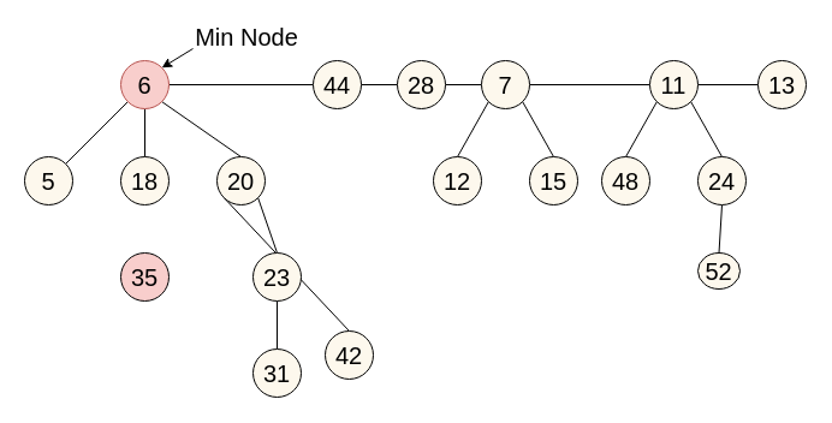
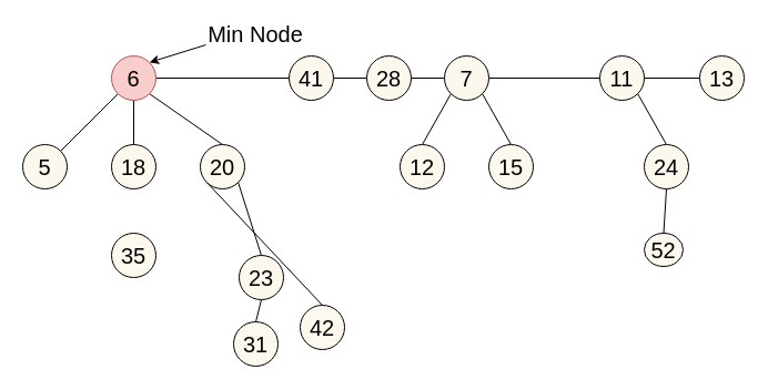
  <mxCell id="0" />
  <mxCell id="1" parent="0" />
  <mxCell id="2" style="rounded=0;orthogonalLoop=1;jettySize=auto;html=1;exitX=0;exitY=1;exitDx=0;exitDy=0;entryX=1;entryY=0;entryDx=0;entryDy=0;fontSize=20;strokeColor=#000000;endArrow=none;endFill=0;" edge="1" parent="1" source="6" target="9"><mxGeometry relative="1" as="geometry" /></mxCell>
  <mxCell id="3" style="edgeStyle=none;rounded=0;orthogonalLoop=1;jettySize=auto;html=1;exitX=0.5;exitY=1;exitDx=0;exitDy=0;entryX=0.5;entryY=0;entryDx=0;entryDy=0;endArrow=none;endFill=0;strokeColor=#000000;fontSize=20;" edge="1" parent="1" source="6" target="10"><mxGeometry relative="1" as="geometry" /></mxCell>
  <mxCell id="4" style="edgeStyle=none;rounded=0;orthogonalLoop=1;jettySize=auto;html=1;exitX=1;exitY=1;exitDx=0;exitDy=0;entryX=0.5;entryY=0;entryDx=0;entryDy=0;endArrow=none;endFill=0;strokeColor=#000000;fontSize=20;" edge="1" parent="1" source="6" target="13"><mxGeometry relative="1" as="geometry" /></mxCell>
  <mxCell id="5" style="edgeStyle=none;rounded=0;orthogonalLoop=1;jettySize=auto;html=1;exitX=1;exitY=0.5;exitDx=0;exitDy=0;entryX=0;entryY=0.5;entryDx=0;entryDy=0;endArrow=none;endFill=0;strokeColor=#000000;fontSize=20;" edge="1" parent="1" source="6" target="8"><mxGeometry relative="1" as="geometry" /></mxCell>
  <mxCell id="6" value="&lt;font style=&quot;font-size: 20px&quot;&gt;6&lt;br&gt;&lt;/font&gt;" style="ellipse;whiteSpace=wrap;html=1;aspect=fixed;fillColor=#f8cecc;strokeColor=#b85450;" vertex="1" parent="1"><mxGeometry x="100" y="50" width="40" height="40" as="geometry" /></mxCell>
  <mxCell id="7" style="edgeStyle=none;rounded=0;orthogonalLoop=1;jettySize=auto;html=1;exitX=1;exitY=0.5;exitDx=0;exitDy=0;entryX=0;entryY=0.5;entryDx=0;entryDy=0;endArrow=none;endFill=0;strokeColor=#000000;fontSize=20;" edge="1" parent="1" source="8" target="20"><mxGeometry relative="1" as="geometry" /></mxCell>
- <mxCell id="8" value="&lt;font style=&quot;font-size: 20px&quot;&gt;44&lt;/font&gt;" style="ellipse;whiteSpace=wrap;html=1;aspect=fixed;fillColor=#FDF8ED;" vertex="1" parent="1"><mxGeometry x="260" y="50" width="40" height="40" as="geometry" /></mxCell>
+ <mxCell id="8" value="&lt;font style=&quot;font-size: 20px&quot;&gt;41&lt;/font&gt;" style="ellipse;whiteSpace=wrap;html=1;aspect=fixed;fillColor=#FDF8ED;" vertex="1" parent="1"><mxGeometry x="260" y="50" width="40" height="40" as="geometry" /></mxCell>
  <mxCell id="9" value="&lt;font style=&quot;font-size: 20px&quot;&gt;5&lt;br&gt;&lt;/font&gt;" style="ellipse;whiteSpace=wrap;html=1;aspect=fixed;fillColor=#FDF8ED;" vertex="1" parent="1"><mxGeometry y="130" width="40" height="40" as="geometry" x="20" /></mxCell>
  <mxCell id="10" value="&lt;font style=&quot;font-size: 20px&quot;&gt;18&lt;br&gt;&lt;/font&gt;" style="ellipse;whiteSpace=wrap;html=1;aspect=fixed;fillColor=#FDF8ED;" vertex="1" parent="1"><mxGeometry x="100" y="130" width="40" height="40" as="geometry" /></mxCell>
  <mxCell id="11" style="edgeStyle=none;rounded=0;orthogonalLoop=1;jettySize=auto;html=1;exitX=0;exitY=1;exitDx=0;exitDy=0;entryX=0.5;entryY=0;entryDx=0;entryDy=0;endArrow=none;endFill=0;strokeColor=#000000;fontSize=20;" edge="1" parent="1" source="13" target="15"><mxGeometry relative="1" as="geometry" /></mxCell>
  <mxCell id="12" style="edgeStyle=none;rounded=0;orthogonalLoop=1;jettySize=auto;html=1;exitX=1;exitY=1;exitDx=0;exitDy=0;entryX=0.5;entryY=0;entryDx=0;entryDy=0;endArrow=none;endFill=0;strokeColor=#000000;fontSize=20;" edge="1" parent="1" source="13" target="17"><mxGeometry relative="1" as="geometry" /></mxCell>
  <mxCell id="13" value="&lt;font style=&quot;font-size: 20px&quot;&gt;20&lt;br&gt;&lt;/font&gt;" style="ellipse;whiteSpace=wrap;html=1;aspect=fixed;fillColor=#FDF8ED;" vertex="1" parent="1"><mxGeometry x="180" y="130" width="40" height="40" as="geometry" /></mxCell>
- <mxCell id="14" value="&lt;font style=&quot;font-size: 20px&quot;&gt;35&lt;br&gt;&lt;/font&gt;" style="ellipse;whiteSpace=wrap;html=1;aspect=fixed;fillColor=#f8cecc;" vertex="1" parent="1"><mxGeometry x="100" y="210" width="40" height="40" as="geometry" /></mxCell>
+ <mxCell id="14" value="&lt;font style=&quot;font-size: 20px&quot;&gt;35&lt;br&gt;&lt;/font&gt;" style="ellipse;whiteSpace=wrap;html=1;aspect=fixed;fillColor=#FDF8ED;" vertex="1" parent="1"><mxGeometry x="100" y="210" width="40" height="40" as="geometry" /></mxCell>
  <mxCell id="15" value="&lt;font style=&quot;font-size: 20px&quot;&gt;42&lt;br&gt;&lt;/font&gt;" style="ellipse;whiteSpace=wrap;html=1;aspect=fixed;fillColor=#FDF8ED;" vertex="1" parent="1"><mxGeometry x="270" y="275" width="40" height="40" as="geometry" /></mxCell>
  <mxCell id="16" style="edgeStyle=none;rounded=0;orthogonalLoop=1;jettySize=auto;html=1;exitX=0.5;exitY=1;exitDx=0;exitDy=0;entryX=0.5;entryY=0;entryDx=0;entryDy=0;endArrow=none;endFill=0;strokeColor=#000000;fontSize=20;" edge="1" parent="1" source="17" target="18"><mxGeometry relative="1" as="geometry" /></mxCell>
- <mxCell id="17" value="&lt;font style=&quot;font-size: 20px&quot;&gt;23&lt;br&gt;&lt;/font&gt;" style="ellipse;whiteSpace=wrap;html=1;aspect=fixed;fillColor=#FDF8ED;" vertex="1" parent="1"><mxGeometry x="210" y="210" width="40" height="40" as="geometry" /></mxCell>
+ <mxCell id="17" value="&lt;font style=&quot;font-size: 20px&quot;&gt;23&lt;br&gt;&lt;/font&gt;" style="ellipse;whiteSpace=wrap;html=1;aspect=fixed;fillColor=#FDF8ED;" vertex="1" parent="1"><mxGeometry x="215" y="230" width="40" height="40" as="geometry" /></mxCell>
  <mxCell id="18" value="&lt;font style=&quot;font-size: 20px&quot;&gt;31&lt;br&gt;&lt;/font&gt;" style="ellipse;whiteSpace=wrap;html=1;aspect=fixed;fillColor=#FDF8ED;" vertex="1" parent="1"><mxGeometry x="210" y="290" width="40" height="40" as="geometry" /></mxCell>
  <mxCell id="19" style="edgeStyle=none;rounded=0;orthogonalLoop=1;jettySize=auto;html=1;exitX=1;exitY=0.5;exitDx=0;exitDy=0;entryX=0;entryY=0.5;entryDx=0;entryDy=0;endArrow=none;endFill=0;strokeColor=#000000;fontSize=20;" edge="1" parent="1" source="20" target="24"><mxGeometry relative="1" as="geometry" /></mxCell>
  <mxCell id="20" value="&lt;font style=&quot;font-size: 20px&quot;&gt;28&lt;br&gt;&lt;/font&gt;" style="ellipse;whiteSpace=wrap;html=1;aspect=fixed;fillColor=#FDF8ED;" vertex="1" parent="1"><mxGeometry x="330" y="50" width="40" height="40" as="geometry" /></mxCell>
  <mxCell id="21" style="edgeStyle=none;rounded=0;orthogonalLoop=1;jettySize=auto;html=1;exitX=1;exitY=0.5;exitDx=0;exitDy=0;entryX=0;entryY=0.5;entryDx=0;entryDy=0;endArrow=none;endFill=0;strokeColor=#000000;fontSize=20;" edge="1" parent="1" source="24" target="30"><mxGeometry relative="1" as="geometry" /></mxCell>
  <mxCell id="22" style="edgeStyle=none;rounded=0;orthogonalLoop=1;jettySize=auto;html=1;exitX=0;exitY=1;exitDx=0;exitDy=0;entryX=0.5;entryY=0;entryDx=0;entryDy=0;endArrow=none;endFill=0;strokeColor=#000000;fontSize=20;" edge="1" parent="1" source="24" target="25"><mxGeometry relative="1" as="geometry" /></mxCell>
  <mxCell id="23" style="edgeStyle=none;rounded=0;orthogonalLoop=1;jettySize=auto;html=1;exitX=1;exitY=1;exitDx=0;exitDy=0;entryX=0.5;entryY=0;entryDx=0;entryDy=0;endArrow=none;endFill=0;strokeColor=#000000;fontSize=20;" edge="1" parent="1" source="24" target="26"><mxGeometry relative="1" as="geometry" /></mxCell>
  <mxCell id="24" value="&lt;font style=&quot;font-size: 20px&quot;&gt;7&lt;br&gt;&lt;/font&gt;" style="ellipse;whiteSpace=wrap;html=1;aspect=fixed;fillColor=#FDF8ED;" vertex="1" parent="1"><mxGeometry x="400" y="50" width="40" height="40" as="geometry" /></mxCell>
  <mxCell id="25" value="&lt;font style=&quot;font-size: 20px&quot;&gt;12&lt;br&gt;&lt;/font&gt;" style="ellipse;whiteSpace=wrap;html=1;aspect=fixed;fillColor=#FDF8ED;" vertex="1" parent="1"><mxGeometry x="360" y="130" width="40" height="40" as="geometry" /></mxCell>
  <mxCell id="26" value="&lt;font style=&quot;font-size: 20px&quot;&gt;15&lt;br&gt;&lt;/font&gt;" style="ellipse;whiteSpace=wrap;html=1;aspect=fixed;fillColor=#FDF8ED;" vertex="1" parent="1"><mxGeometry x="440" y="130" width="40" height="40" as="geometry" /></mxCell>
  <mxCell id="27" style="edgeStyle=none;rounded=0;orthogonalLoop=1;jettySize=auto;html=1;exitX=1;exitY=0.5;exitDx=0;exitDy=0;entryX=0;entryY=0.5;entryDx=0;entryDy=0;endArrow=none;endFill=0;strokeColor=#000000;fontSize=20;" edge="1" parent="1" source="30" target="35"><mxGeometry relative="1" as="geometry" /></mxCell>
- <mxCell id="28" style="edgeStyle=none;rounded=0;orthogonalLoop=1;jettySize=auto;html=1;exitX=0;exitY=1;exitDx=0;exitDy=0;entryX=0.5;entryY=0;entryDx=0;entryDy=0;endArrow=none;endFill=0;strokeColor=#000000;fontSize=20;" edge="1" parent="1" source="30" target="31"><mxGeometry relative="1" as="geometry" /></mxCell>
  <mxCell id="29" style="edgeStyle=none;rounded=0;orthogonalLoop=1;jettySize=auto;html=1;exitX=1;exitY=1;exitDx=0;exitDy=0;entryX=0.5;entryY=0;entryDx=0;entryDy=0;endArrow=none;endFill=0;strokeColor=#000000;fontSize=20;" edge="1" parent="1" source="30" target="33"><mxGeometry relative="1" as="geometry" /></mxCell>
  <mxCell id="30" value="&lt;font style=&quot;font-size: 20px&quot;&gt;11&lt;br&gt;&lt;/font&gt;" style="ellipse;whiteSpace=wrap;html=1;aspect=fixed;fillColor=#FDF8ED;" vertex="1" parent="1"><mxGeometry x="540" y="50" width="40" height="40" as="geometry" /></mxCell>
- <mxCell id="31" value="&lt;font style=&quot;font-size: 20px&quot;&gt;48&lt;br&gt;&lt;/font&gt;" style="ellipse;whiteSpace=wrap;html=1;aspect=fixed;fillColor=#FDF8ED;" vertex="1" parent="1"><mxGeometry x="500" y="130" width="40" height="40" as="geometry" /></mxCell>
  <mxCell id="32" style="edgeStyle=none;rounded=0;orthogonalLoop=1;jettySize=auto;html=1;exitX=0.5;exitY=1;exitDx=0;exitDy=0;entryX=0.5;entryY=0;entryDx=0;entryDy=0;endArrow=none;endFill=0;strokeColor=#000000;fontSize=20;" edge="1" parent="1" source="33" target="34"><mxGeometry relative="1" as="geometry" /></mxCell>
  <mxCell id="33" value="&lt;font style=&quot;font-size: 20px&quot;&gt;24&lt;br&gt;&lt;/font&gt;" style="ellipse;whiteSpace=wrap;html=1;aspect=fixed;fillColor=#FDF8ED;" vertex="1" parent="1"><mxGeometry x="580" y="130" width="40" height="40" as="geometry" /></mxCell>
  <mxCell id="34" value="&lt;font style=&quot;font-size: 20px&quot;&gt;52&lt;br&gt;&lt;/font&gt;" style="ellipse;whiteSpace=wrap;html=1;aspect=fixed;fillColor=#FDF8ED;" vertex="1" parent="1"><mxGeometry x="580" y="210" width="35" height="30" as="geometry" /></mxCell>
  <mxCell id="35" value="&lt;font style=&quot;font-size: 20px&quot;&gt;13&lt;br&gt;&lt;/font&gt;" style="ellipse;whiteSpace=wrap;html=1;aspect=fixed;fillColor=#FDF8ED;" vertex="1" parent="1"><mxGeometry x="630" y="50" width="40" height="40" as="geometry" /></mxCell>
  <mxCell id="36" style="edgeStyle=none;rounded=0;orthogonalLoop=1;jettySize=auto;html=1;exitX=0;exitY=1;exitDx=0;exitDy=0;entryX=1;entryY=0;entryDx=0;entryDy=0;endArrow=classic;endFill=1;strokeColor=#000000;fontSize=20;" edge="1" parent="1" source="37" target="6"><mxGeometry relative="1" as="geometry" /></mxCell>
- <mxCell id="37" value="Min Node" style="text;html=1;strokeColor=none;fillColor=none;align=center;verticalAlign=middle;whiteSpace=wrap;rounded=0;fontSize=20;" vertex="1" parent="1"><mxGeometry x="160" y="20" width="90" height="20" as="geometry" /></mxCell>
+ <mxCell id="37" value="Min Node" style="text;html=1;strokeColor=none;fillColor=none;align=center;verticalAlign=middle;whiteSpace=wrap;rounded=0;fontSize=20;" vertex="1" parent="1"><mxGeometry x="185" y="20" width="90" height="20" as="geometry" /></mxCell>
